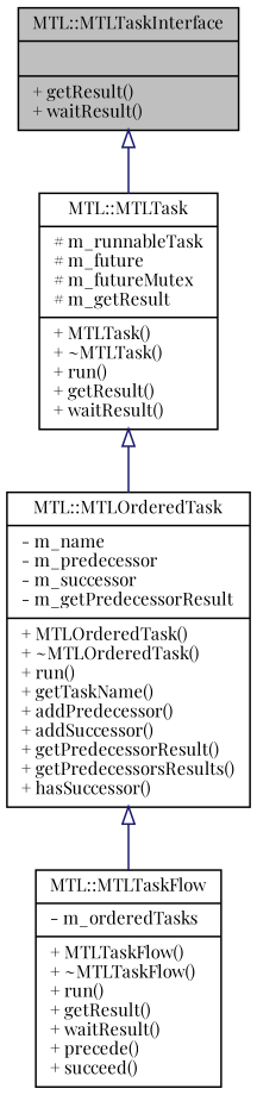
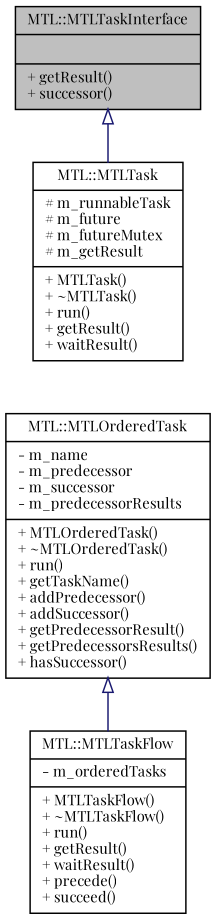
  digraph {
    fontname="Playfair Display"
    node [color=black fillcolor=white fontname="Playfair Display" fontsize=10 shape=record style=filled]
    edge [arrowtail=onormal color=midnightblue dir=back fontname="Playfair Display" fontsize=10 labelfontname=Helvetica labelfontsize=10 style=solid]
-   n1 [fillcolor=grey75 fontcolor=black height=0.2 label="{MTL::MTLTaskInterface\n||+ getResult()\l+ waitResult()\l}" width=0.4]
+   n1 [fillcolor=grey75 fontcolor=black height=0.2 label="{MTL::MTLTaskInterface\n||+ getResult()\l+ successor()\l}" width=0.4]
    n2 [height=0.2 label="{MTL::MTLTask\n|# m_runnableTask\l# m_future\l# m_futureMutex\l# m_getResult\l|+ MTLTask()\l+ ~MTLTask()\l+ run()\l+ getResult()\l+ waitResult()\l}" width=0.4]
-   n3 [height=0.2 label="{MTL::MTLOrderedTask\n|- m_name\l- m_predecessor\l- m_successor\l- m_getPredecessorResult\l|+ MTLOrderedTask()\l+ ~MTLOrderedTask()\l+ run()\l+ getTaskName()\l+ addPredecessor()\l+ addSuccessor()\l+ getPredecessorResult()\l+ getPredecessorsResults()\l+ hasSuccessor()\l}" width=0.4]
+   n3 [height=0.2 label="{MTL::MTLOrderedTask\n|- m_name\l- m_predecessor\l- m_successor\l- m_predecessorResults\l|+ MTLOrderedTask()\l+ ~MTLOrderedTask()\l+ run()\l+ getTaskName()\l+ addPredecessor()\l+ addSuccessor()\l+ getPredecessorResult()\l+ getPredecessorsResults()\l+ hasSuccessor()\l}" width=0.4]
    n4 [height=0.2 label="{MTL::MTLTaskFlow\n|- m_orderedTasks\l|+ MTLTaskFlow()\l+ ~MTLTaskFlow()\l+ run()\l+ getResult()\l+ waitResult()\l+ precede()\l+ succeed()\l}" width=0.4]
    n1 -> n2
-   n2 -> n3
    n3 -> n4
  }
